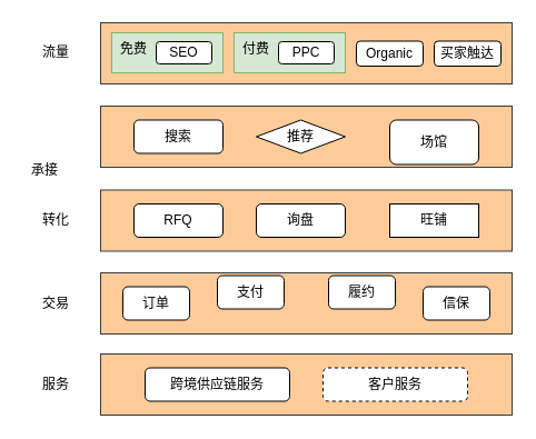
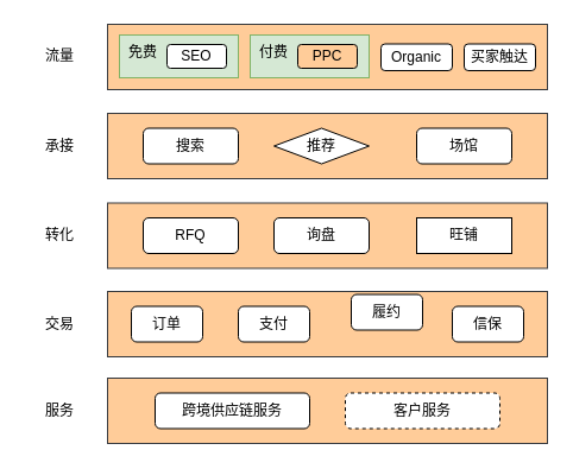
  <mxCell id="0" />
  <mxCell id="1" parent="0" />
  <mxCell id="2" value="流量" style="text;html=1;align=center;verticalAlign=middle;whiteSpace=wrap;rounded=0;" vertex="1" parent="1"><mxGeometry x="20" y="32" width="60" height="30" as="geometry" /></mxCell>
  <mxCell id="3" value="" style="rounded=0;whiteSpace=wrap;html=1;fillColor=#ffcc99;strokeColor=#36393d;" vertex="1" parent="1"><mxGeometry x="90" y="20" width="370" height="55" as="geometry" /></mxCell>
  <mxCell id="4" value="" style="rounded=0;whiteSpace=wrap;html=1;fillColor=#d5e8d4;strokeColor=#82b366;" vertex="1" parent="1"><mxGeometry x="100" y="29" width="100" height="36" as="geometry" /></mxCell>
  <mxCell id="5" value="SEO" style="rounded=1;whiteSpace=wrap;html=1;" vertex="1" parent="1"><mxGeometry x="140" y="37" width="50" height="20" as="geometry" /></mxCell>
  <mxCell id="6" value="免费" style="text;html=1;strokeColor=none;fillColor=none;align=center;verticalAlign=middle;whiteSpace=wrap;rounded=0;" vertex="1" parent="1"><mxGeometry x="90" y="29" width="60" height="30" as="geometry" /></mxCell>
  <mxCell id="7" value="Organic" style="rounded=1;whiteSpace=wrap;html=1;" vertex="1" parent="1"><mxGeometry x="320" y="36.5" width="60" height="22.5" as="geometry" /></mxCell>
  <mxCell id="8" value="买家触达" style="rounded=1;whiteSpace=wrap;html=1;" vertex="1" parent="1"><mxGeometry x="390" y="36.5" width="60" height="22.5" as="geometry" /></mxCell>
  <mxCell id="9" value="" style="rounded=0;whiteSpace=wrap;html=1;fillColor=#d5e8d4;strokeColor=#82b366;" vertex="1" parent="1"><mxGeometry x="210" y="29" width="100" height="36" as="geometry" /></mxCell>
- <mxCell id="10" value="PPC" style="rounded=1;whiteSpace=wrap;html=1;" vertex="1" parent="1"><mxGeometry x="250" y="37" width="50" height="20" as="geometry" /></mxCell>
+ <mxCell id="10" value="PPC" style="rounded=1;whiteSpace=wrap;html=1;fillColor=#ffcc99;" vertex="1" parent="1"><mxGeometry x="250" y="37" width="50" height="20" as="geometry" /></mxCell>
  <mxCell id="11" value="付费" style="text;html=1;strokeColor=none;fillColor=none;align=center;verticalAlign=middle;whiteSpace=wrap;rounded=0;" vertex="1" parent="1"><mxGeometry x="200" y="29" width="60" height="30" as="geometry" /></mxCell>
- <mxCell id="12" value="承接" style="text;html=1;strokeColor=none;fillColor=none;align=center;verticalAlign=middle;whiteSpace=wrap;rounded=0;" vertex="1" parent="1"><mxGeometry x="10" y="137.5" width="60" height="30" as="geometry" /></mxCell>
+ <mxCell id="12" value="承接" style="text;html=1;strokeColor=none;fillColor=none;align=center;verticalAlign=middle;whiteSpace=wrap;rounded=0;" vertex="1" parent="1"><mxGeometry x="20" y="107.5" width="60" height="30" as="geometry" /></mxCell>
  <mxCell id="13" value="" style="rounded=0;whiteSpace=wrap;html=1;fillColor=#ffcc99;strokeColor=#36393d;" vertex="1" parent="1"><mxGeometry x="90" y="95" width="370" height="55" as="geometry" /></mxCell>
  <mxCell id="14" value="搜索" style="rounded=1;whiteSpace=wrap;html=1;" vertex="1" parent="1"><mxGeometry x="120" y="107.5" width="80" height="30" as="geometry" /></mxCell>
  <mxCell id="15" value="推荐" style="rhombus;whiteSpace=wrap;html=1;" vertex="1" parent="1"><mxGeometry x="230" y="107.5" width="80" height="30" as="geometry" /></mxCell>
- <mxCell id="16" value="场馆" style="rounded=1;whiteSpace=wrap;html=1;" vertex="1" parent="1"><mxGeometry x="350" y="107.5" width="80" height="40" as="geometry" /></mxCell>
+ <mxCell id="16" value="场馆" style="rounded=1;whiteSpace=wrap;html=1;" vertex="1" parent="1"><mxGeometry x="350" y="107.5" width="80" height="30" as="geometry" /></mxCell>
  <mxCell id="17" value="转化" style="text;html=1;strokeColor=none;fillColor=none;align=center;verticalAlign=middle;whiteSpace=wrap;rounded=0;" vertex="1" parent="1"><mxGeometry x="20" y="183" width="60" height="30" as="geometry" /></mxCell>
  <mxCell id="18" value="" style="rounded=0;whiteSpace=wrap;html=1;fillColor=#ffcc99;strokeColor=#36393d;" vertex="1" parent="1"><mxGeometry x="90" y="170.5" width="370" height="55" as="geometry" /></mxCell>
  <mxCell id="19" value="RFQ" style="rounded=1;whiteSpace=wrap;html=1;" vertex="1" parent="1"><mxGeometry x="120" y="183" width="80" height="30" as="geometry" /></mxCell>
  <mxCell id="20" value="询盘" style="rounded=1;whiteSpace=wrap;html=1;" vertex="1" parent="1"><mxGeometry x="230" y="183" width="80" height="30" as="geometry" /></mxCell>
  <mxCell id="21" value="旺铺" style="whiteSpace=wrap;html=1;rounded=0;" vertex="1" parent="1"><mxGeometry x="350" y="183" width="80" height="30" as="geometry" /></mxCell>
  <mxCell id="22" value="交易" style="text;html=1;strokeColor=none;fillColor=none;align=center;verticalAlign=middle;whiteSpace=wrap;rounded=0;" vertex="1" parent="1"><mxGeometry x="20" y="257.5" width="60" height="30" as="geometry" /></mxCell>
  <mxCell id="23" value="" style="rounded=0;whiteSpace=wrap;html=1;fillColor=#ffcc99;strokeColor=#36393d;" vertex="1" parent="1"><mxGeometry x="90" y="245" width="370" height="55" as="geometry" /></mxCell>
  <mxCell id="24" value="订单" style="rounded=1;whiteSpace=wrap;html=1;" vertex="1" parent="1"><mxGeometry x="110" y="257.5" width="60" height="30" as="geometry" /></mxCell>
- <mxCell id="25" value="支付" style="rounded=1;whiteSpace=wrap;html=1;" vertex="1" parent="1"><mxGeometry x="195" y="247.5" width="60" height="30" as="geometry" /></mxCell>
+ <mxCell id="25" value="支付" style="rounded=1;whiteSpace=wrap;html=1;" vertex="1" parent="1"><mxGeometry x="200" y="257.5" width="60" height="30" as="geometry" /></mxCell>
  <mxCell id="26" value="履约" style="rounded=1;whiteSpace=wrap;html=1;" vertex="1" parent="1"><mxGeometry x="295" y="247.5" width="60" height="30" as="geometry" /></mxCell>
  <mxCell id="27" value="信保" style="rounded=1;whiteSpace=wrap;html=1;" vertex="1" parent="1"><mxGeometry x="380" y="257.5" width="60" height="30" as="geometry" /></mxCell>
  <mxCell id="28" value="服务" style="text;html=1;strokeColor=none;fillColor=none;align=center;verticalAlign=middle;whiteSpace=wrap;rounded=0;" vertex="1" parent="1"><mxGeometry x="20" y="330.5" width="60" height="30" as="geometry" /></mxCell>
  <mxCell id="29" value="" style="rounded=0;whiteSpace=wrap;html=1;fillColor=#ffcc99;strokeColor=#36393d;" vertex="1" parent="1"><mxGeometry x="90" y="318" width="370" height="55" as="geometry" /></mxCell>
  <mxCell id="30" value="跨境供应链服务" style="rounded=1;whiteSpace=wrap;html=1;" vertex="1" parent="1"><mxGeometry x="130" y="330.5" width="130" height="30" as="geometry" /></mxCell>
  <mxCell id="31" value="客户服务" style="rounded=1;whiteSpace=wrap;html=1;dashed=1;" vertex="1" parent="1"><mxGeometry x="290" y="330.5" width="130" height="30" as="geometry" /></mxCell>
